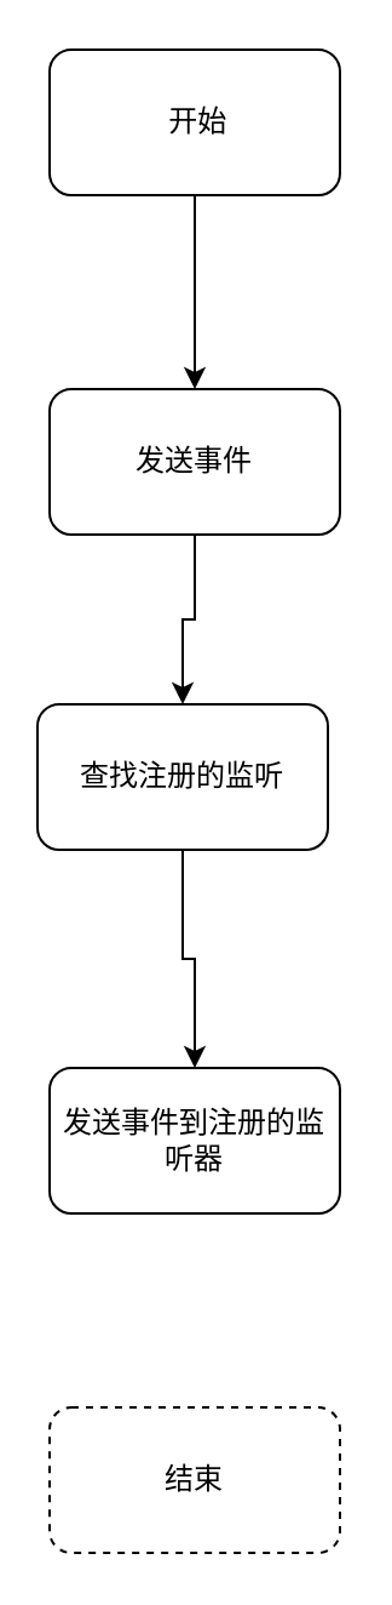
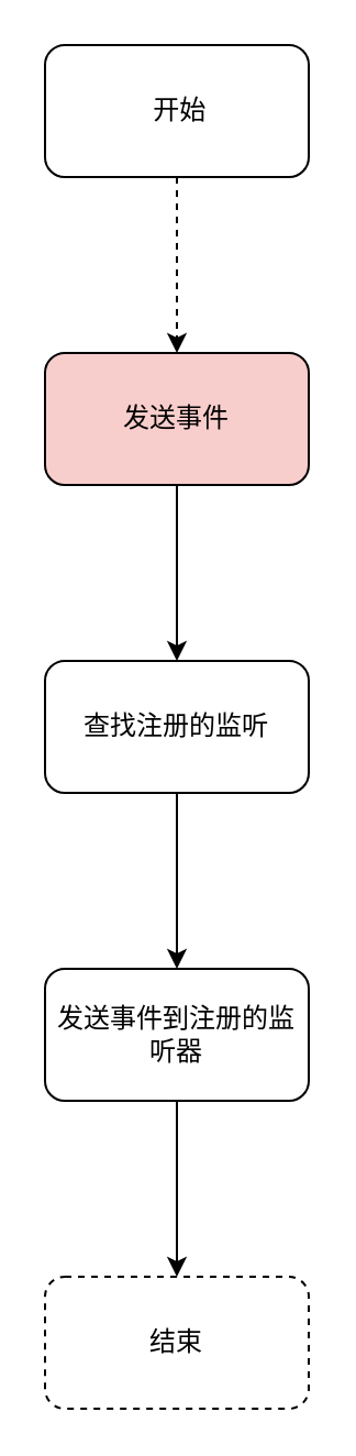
  <mxCell id="0" />
  <mxCell id="1" parent="0" />
- <mxCell id="2" value="" style="edgeStyle=orthogonalEdgeStyle;rounded=0;orthogonalLoop=1;jettySize=auto;html=1;" edge="1" parent="1" source="3" target="5"><mxGeometry relative="1" as="geometry" /></mxCell>
+ <mxCell id="2" value="" style="edgeStyle=orthogonalEdgeStyle;rounded=0;orthogonalLoop=1;jettySize=auto;html=1;dashed=1;" edge="1" parent="1" source="3" target="5"><mxGeometry relative="1" as="geometry" /></mxCell>
  <mxCell id="3" value="&amp;nbsp;开始" style="rounded=1;whiteSpace=wrap;html=1;" vertex="1" parent="1"><mxGeometry x="20" y="20" width="120" height="60" as="geometry" /></mxCell>
  <mxCell id="4" value="" style="edgeStyle=orthogonalEdgeStyle;rounded=0;orthogonalLoop=1;jettySize=auto;html=1;" edge="1" parent="1" source="5" target="7"><mxGeometry relative="1" as="geometry" /></mxCell>
- <mxCell id="5" value="发送事件" style="whiteSpace=wrap;html=1;rounded=1;" vertex="1" parent="1"><mxGeometry x="20" y="160" width="120" height="60" as="geometry" /></mxCell>
+ <mxCell id="5" value="发送事件" style="whiteSpace=wrap;html=1;rounded=1;fillColor=#f8cecc;" vertex="1" parent="1"><mxGeometry x="20" y="160" width="120" height="60" as="geometry" /></mxCell>
  <mxCell id="6" value="" style="edgeStyle=orthogonalEdgeStyle;rounded=0;orthogonalLoop=1;jettySize=auto;html=1;" edge="1" parent="1" source="7" target="9"><mxGeometry relative="1" as="geometry" /></mxCell>
- <mxCell id="7" value="查找注册的监听" style="whiteSpace=wrap;html=1;rounded=1;" vertex="1" parent="1"><mxGeometry x="15" y="290" width="120" height="60" as="geometry" /></mxCell>
+ <mxCell id="7" value="查找注册的监听" style="whiteSpace=wrap;html=1;rounded=1;" vertex="1" parent="1"><mxGeometry x="20" y="300" width="120" height="60" as="geometry" /></mxCell>
+ <mxCell id="8" value="" style="edgeStyle=orthogonalEdgeStyle;rounded=0;orthogonalLoop=1;jettySize=auto;html=1;" edge="1" parent="1" source="9" target="10"><mxGeometry relative="1" as="geometry" /></mxCell>
  <mxCell id="9" value="发送事件到注册的监听器" style="whiteSpace=wrap;html=1;rounded=1;" vertex="1" parent="1"><mxGeometry x="20" y="440" width="120" height="60" as="geometry" /></mxCell>
  <mxCell id="10" value="结束" style="whiteSpace=wrap;html=1;rounded=1;dashed=1;" vertex="1" parent="1"><mxGeometry x="20" y="580" width="120" height="60" as="geometry" /></mxCell>
